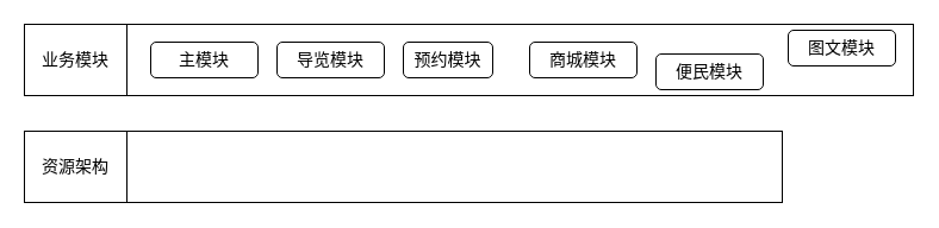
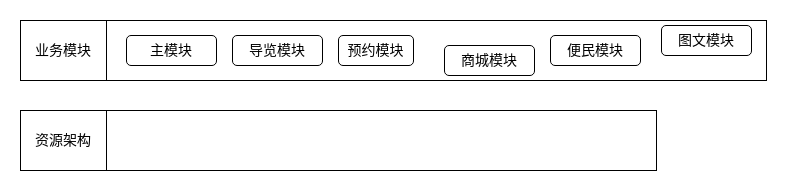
  <mxCell id="0" />
  <mxCell id="1" parent="0" />
  <mxCell id="2" value="" style="rounded=0;whiteSpace=wrap;html=1;movable=0;resizable=0;rotatable=0;deletable=0;editable=0;locked=1;connectable=0;" vertex="1" parent="1"><mxGeometry x="20" y="20" width="746" height="60" as="geometry" /></mxCell>
  <mxCell id="3" value="&lt;font style=&quot;font-size: 14px;&quot;&gt;业务模块&lt;/font&gt;" style="rounded=0;whiteSpace=wrap;html=1;movable=0;resizable=0;rotatable=0;deletable=0;editable=0;locked=1;connectable=0;" vertex="1" parent="1"><mxGeometry x="20" y="20" width="86" height="60" as="geometry" /></mxCell>
  <mxCell id="4" value="导览模块" style="rounded=1;whiteSpace=wrap;html=1;fontSize=14;movable=0;resizable=0;rotatable=0;deletable=0;editable=0;locked=1;connectable=0;" vertex="1" parent="1"><mxGeometry x="232" y="35" width="90" height="30" as="geometry" /></mxCell>
  <mxCell id="5" value="主模块" style="rounded=1;whiteSpace=wrap;html=1;fontSize=14;movable=0;resizable=0;rotatable=0;deletable=0;editable=0;locked=1;connectable=0;" vertex="1" parent="1"><mxGeometry x="126" y="35" width="90" height="30" as="geometry" /></mxCell>
  <mxCell id="6" value="预约模块" style="rounded=1;whiteSpace=wrap;html=1;fontSize=14;movable=0;resizable=0;rotatable=0;deletable=0;editable=0;locked=1;connectable=0;" vertex="1" parent="1"><mxGeometry x="338" y="35" width="75" height="30" as="geometry" /></mxCell>
- <mxCell id="7" value="商城模块" style="rounded=1;whiteSpace=wrap;html=1;fontSize=14;movable=0;resizable=0;rotatable=0;deletable=0;editable=0;locked=1;connectable=0;" vertex="1" parent="1"><mxGeometry x="444" y="35" width="90" height="30" as="geometry" /></mxCell>
- <mxCell id="8" value="便民模块" style="rounded=1;whiteSpace=wrap;html=1;fontSize=14;movable=0;resizable=0;rotatable=0;deletable=0;editable=0;locked=1;connectable=0;" vertex="1" parent="1"><mxGeometry x="550" y="45" width="90" height="30" as="geometry" /></mxCell>
+ <mxCell id="7" value="商城模块" style="rounded=1;whiteSpace=wrap;html=1;fontSize=14;movable=0;resizable=0;rotatable=0;deletable=0;editable=0;locked=1;connectable=0;" vertex="1" parent="1"><mxGeometry x="444" y="45" width="90" height="30" as="geometry" /></mxCell>
+ <mxCell id="8" value="便民模块" style="rounded=1;whiteSpace=wrap;html=1;fontSize=14;movable=0;resizable=0;rotatable=0;deletable=0;editable=0;locked=1;connectable=0;" vertex="1" parent="1"><mxGeometry x="550" y="35" width="90" height="30" as="geometry" /></mxCell>
  <mxCell id="9" value="图文模块" style="rounded=1;whiteSpace=wrap;html=1;fontSize=14;movable=0;resizable=0;rotatable=0;deletable=0;editable=0;locked=1;connectable=0;" vertex="1" parent="1"><mxGeometry x="661" y="25" width="90" height="30" as="geometry" /></mxCell>
  <mxCell id="10" value="" style="rounded=0;whiteSpace=wrap;html=1;fontSize=14;" vertex="1" parent="1"><mxGeometry x="20" y="110" width="636" height="60" as="geometry" /></mxCell>
  <mxCell id="11" value="资源架构" style="rounded=0;whiteSpace=wrap;html=1;fontSize=14;" vertex="1" parent="1"><mxGeometry x="20" y="110" width="86" height="60" as="geometry" /></mxCell>
